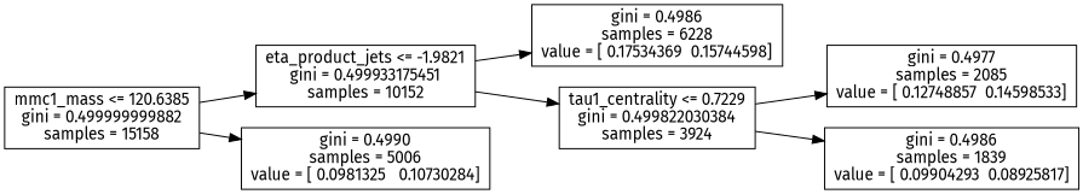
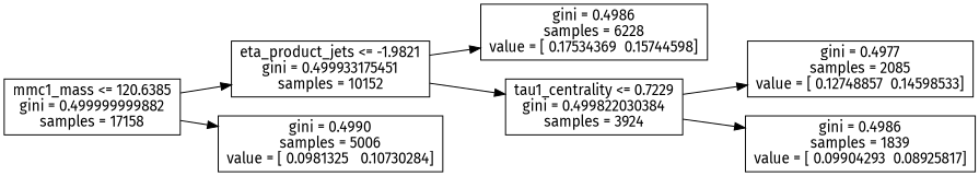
  digraph {
    rankdir=LR
    fontname="Fira Sans"
    node [shape=box fontname="Fira Sans"]
    edge [fontname="Fira Sans"]
-   n1 [label="mmc1_mass <= 120.6385\ngini = 0.499999999882\nsamples = 15158"]
+   n1 [label="mmc1_mass <= 120.6385\ngini = 0.499999999882\nsamples = 17158"]
    n2 [label="eta_product_jets <= -1.9821\ngini = 0.499933175451\nsamples = 10152"]
    n3 [label="gini = 0.4990\nsamples = 5006\nvalue = [ 0.0981325   0.10730284]"]
    n4 [label="gini = 0.4986\nsamples = 6228\nvalue = [ 0.17534369  0.15744598]"]
    n5 [label="tau1_centrality <= 0.7229\ngini = 0.499822030384\nsamples = 3924"]
    n6 [label="gini = 0.4977\nsamples = 2085\nvalue = [ 0.12748857  0.14598533]"]
    n7 [label="gini = 0.4986\nsamples = 1839\nvalue = [ 0.09904293  0.08925817]"]
    n1 -> n2
    n1 -> n3
    n2 -> n4
    n2 -> n5
    n5 -> n6
    n5 -> n7
  }
